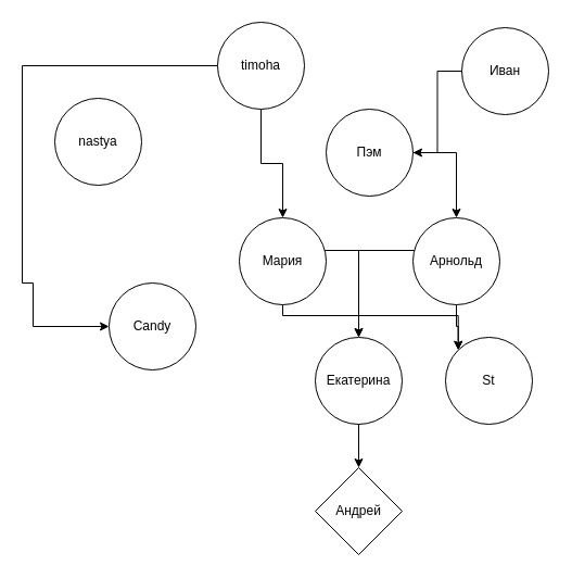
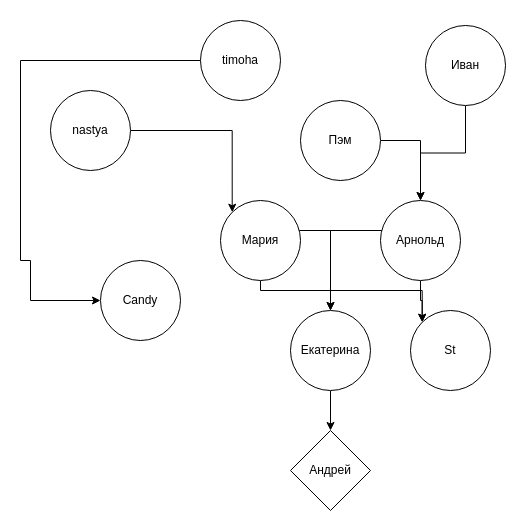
  <mxCell id="0" />
  <mxCell id="1" parent="0" />
  <mxCell id="2" style="edgeStyle=orthogonalEdgeStyle;rounded=0;orthogonalLoop=1;jettySize=auto;html=1;entryX=0.5;entryY=0;entryDx=0;entryDy=0;" parent="1" source="3" target="8" edge="1"><mxGeometry relative="1" as="geometry"><Array as="points"><mxPoint x="420" y="140" /></Array></mxGeometry></mxCell>
  <mxCell id="3" value="Пэм" style="ellipse;whiteSpace=wrap;html=1;aspect=fixed;" parent="1" vertex="1"><mxGeometry x="300" y="100" width="80" height="80" as="geometry" /></mxCell>
- <mxCell id="4" style="edgeStyle=orthogonalEdgeStyle;rounded=0;orthogonalLoop=1;jettySize=auto;html=1;" parent="1" source="5" target="3" edge="1"><mxGeometry relative="1" as="geometry" /></mxCell>
+ <mxCell id="4" style="edgeStyle=orthogonalEdgeStyle;rounded=0;orthogonalLoop=1;jettySize=auto;html=1;entryX=0.5;entryY=0;entryDx=0;entryDy=0;" parent="1" source="5" target="8" edge="1"><mxGeometry relative="1" as="geometry" /></mxCell>
  <mxCell id="5" value="Иван" style="ellipse;whiteSpace=wrap;html=1;aspect=fixed;" parent="1" vertex="1"><mxGeometry x="425" y="25" width="80" height="80" as="geometry" /></mxCell>
  <mxCell id="6" style="edgeStyle=orthogonalEdgeStyle;rounded=0;orthogonalLoop=1;jettySize=auto;html=1;" parent="1" source="8" target="13" edge="1"><mxGeometry relative="1" as="geometry"><Array as="points"><mxPoint x="330" y="230" /></Array></mxGeometry></mxCell>
  <mxCell id="7" style="edgeStyle=orthogonalEdgeStyle;rounded=0;orthogonalLoop=1;jettySize=auto;html=1;entryX=0;entryY=0;entryDx=0;entryDy=0;" parent="1" source="8" target="15" edge="1"><mxGeometry relative="1" as="geometry" /></mxCell>
  <mxCell id="8" value="Арнольд" style="ellipse;whiteSpace=wrap;html=1;aspect=fixed;" parent="1" vertex="1"><mxGeometry x="380" y="200" width="80" height="80" as="geometry" /></mxCell>
  <mxCell id="9" style="edgeStyle=orthogonalEdgeStyle;rounded=0;orthogonalLoop=1;jettySize=auto;html=1;" parent="1" source="11" target="13" edge="1"><mxGeometry relative="1" as="geometry"><Array as="points"><mxPoint x="330" y="230" /></Array></mxGeometry></mxCell>
  <mxCell id="10" style="edgeStyle=orthogonalEdgeStyle;rounded=0;orthogonalLoop=1;jettySize=auto;html=1;entryX=0;entryY=0;entryDx=0;entryDy=0;" parent="1" source="11" target="15" edge="1"><mxGeometry relative="1" as="geometry"><Array as="points"><mxPoint x="260" y="290" /><mxPoint x="422" y="290" /></Array></mxGeometry></mxCell>
  <mxCell id="11" value="Мария" style="ellipse;whiteSpace=wrap;html=1;aspect=fixed;" parent="1" vertex="1"><mxGeometry x="220" y="200" width="80" height="80" as="geometry" /></mxCell>
  <mxCell id="12" style="edgeStyle=orthogonalEdgeStyle;rounded=0;orthogonalLoop=1;jettySize=auto;html=1;" parent="1" source="13" target="14" edge="1"><mxGeometry relative="1" as="geometry" /></mxCell>
  <mxCell id="13" value="Екатерина" style="ellipse;whiteSpace=wrap;html=1;aspect=fixed;" parent="1" vertex="1"><mxGeometry x="290" y="310" width="80" height="80" as="geometry" /></mxCell>
  <mxCell id="14" value="Андрей" style="rhombus;whiteSpace=wrap;html=1;aspect=fixed;" parent="1" vertex="1"><mxGeometry x="290" y="430" width="80" height="80" as="geometry" /></mxCell>
  <mxCell id="15" value="St" style="ellipse;whiteSpace=wrap;html=1;aspect=fixed;" parent="1" vertex="1"><mxGeometry x="410" y="310" width="80" height="80" as="geometry" /></mxCell>
+ <mxCell id="16" style="edgeStyle=orthogonalEdgeStyle;rounded=0;orthogonalLoop=1;jettySize=auto;html=1;entryX=0;entryY=0;entryDx=0;entryDy=0;" parent="1" source="17" target="11" edge="1"><mxGeometry relative="1" as="geometry" /></mxCell>
  <mxCell id="17" value="nastya" style="ellipse;whiteSpace=wrap;html=1;aspect=fixed;" parent="1" vertex="1"><mxGeometry x="50" y="90" width="80" height="80" as="geometry" /></mxCell>
- <mxCell id="18" style="edgeStyle=orthogonalEdgeStyle;rounded=0;orthogonalLoop=1;jettySize=auto;html=1;entryX=0.5;entryY=0;entryDx=0;entryDy=0;" parent="1" source="20" target="11" edge="1"><mxGeometry relative="1" as="geometry" /></mxCell>
  <mxCell id="19" style="edgeStyle=orthogonalEdgeStyle;rounded=0;orthogonalLoop=1;jettySize=auto;html=1;entryX=0;entryY=0.5;entryDx=0;entryDy=0;" edge="1" parent="1" source="20" target="21"><mxGeometry relative="1" as="geometry"><Array as="points"><mxPoint x="20" y="60" /><mxPoint x="20" y="260" /><mxPoint x="30" y="260" /><mxPoint x="30" y="300" /></Array></mxGeometry></mxCell>
  <mxCell id="20" value="timoha" style="ellipse;whiteSpace=wrap;html=1;aspect=fixed;" parent="1" vertex="1"><mxGeometry x="200" y="20" width="80" height="80" as="geometry" /></mxCell>
  <mxCell id="21" value="Candy" style="ellipse;whiteSpace=wrap;html=1;aspect=fixed;" vertex="1" parent="1"><mxGeometry x="100" y="260" width="80" height="80" as="geometry" /></mxCell>
